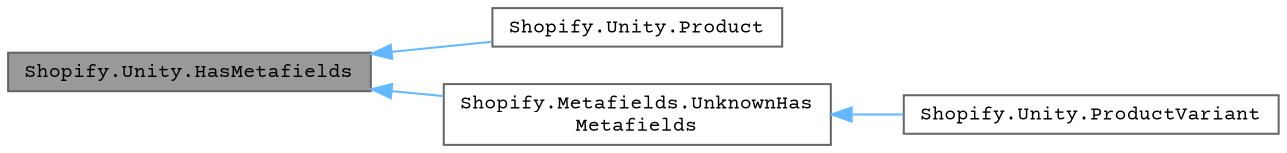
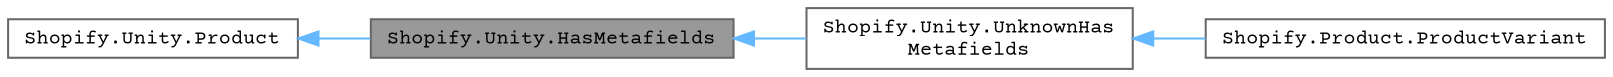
  digraph {
    fontname="Courier Prime"
    rankdir=LR
    node [color=gray40 fillcolor=white fontname="Courier Prime" fontsize=10 shape=box style=filled]
    edge [color=steelblue1 dir=back fontname="Courier Prime" fontsize=10 labelfontname=Helvetica labelfontsize=10 style=solid]
    n1 [fillcolor=grey60 fontcolor=black height=0.2 label="Shopify.Unity.HasMetafields" width=0.4]
    n2 [height=0.2 label="Shopify.Unity.Product" width=0.4]
-   n3 [height=0.2 label="Shopify.Metafields.UnknownHas\lMetafields" width=0.4]
-   n4 [height=0.2 label="Shopify.Unity.ProductVariant" width=0.4]
-   n1 -> n2
+   n3 [height=0.2 label="Shopify.Unity.UnknownHas\lMetafields" width=0.4]
+   n4 [height=0.2 label="Shopify.Product.ProductVariant" width=0.4]
+   n2 -> n1
    n1 -> n3
    n3 -> n4
  }
